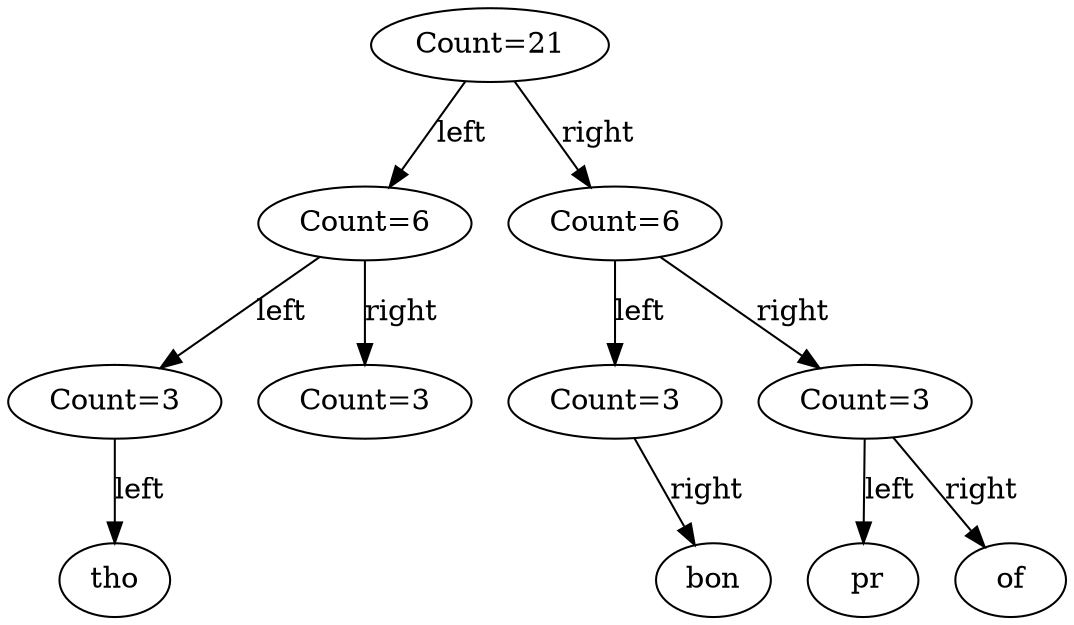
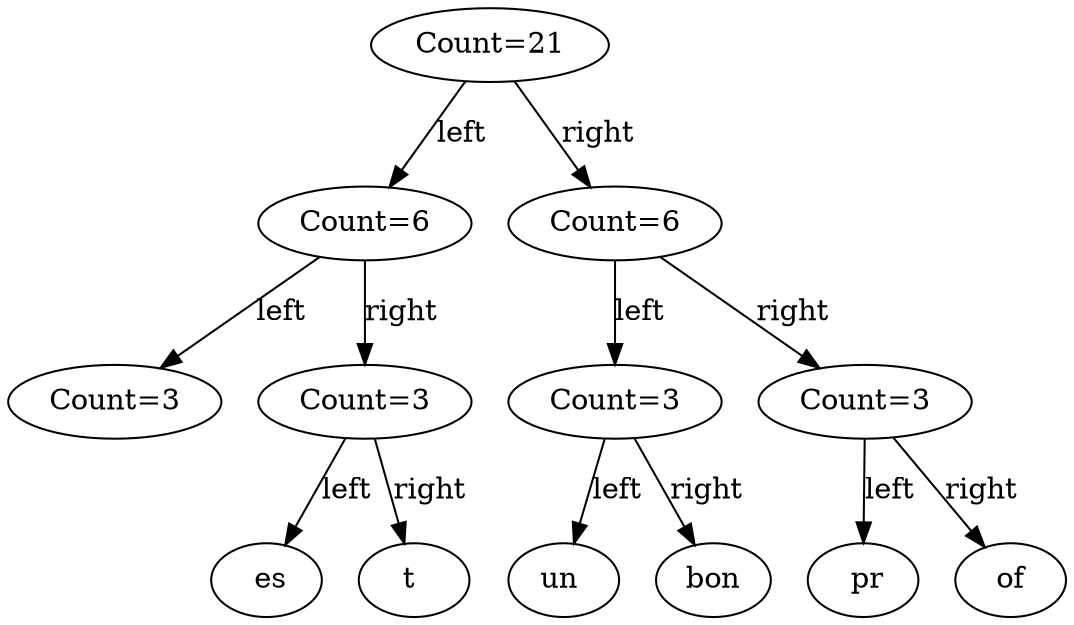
  digraph {
    n1 [label="Count=21"]
    n2 [label="Count=6"]
    n3 [label="Count=6"]
    n4 [label="Count=3"]
    n5 [label="Count=3"]
    n6 [label="Count=3"]
    n7 [label="Count=3"]
-   n8 [label=tho]
+   n9 [label=" es"]
+   n10 [label="t "]
+   n11 [label="un "]
    n12 [label=bon]
    n13 [label=" pr"]
    n14 [label=of]
    n1 -> n2 [label=left]
    n1 -> n3 [label=right]
    n2 -> n4 [label=left]
    n2 -> n5 [label=right]
    n3 -> n6 [label=left]
    n3 -> n7 [label=right]
-   n4 -> n8 [label=left]
+   n5 -> n9 [label=left]
+   n5 -> n10 [label=right]
+   n6 -> n11 [label=left]
    n6 -> n12 [label=right]
    n7 -> n13 [label=left]
    n7 -> n14 [label=right]
  }
